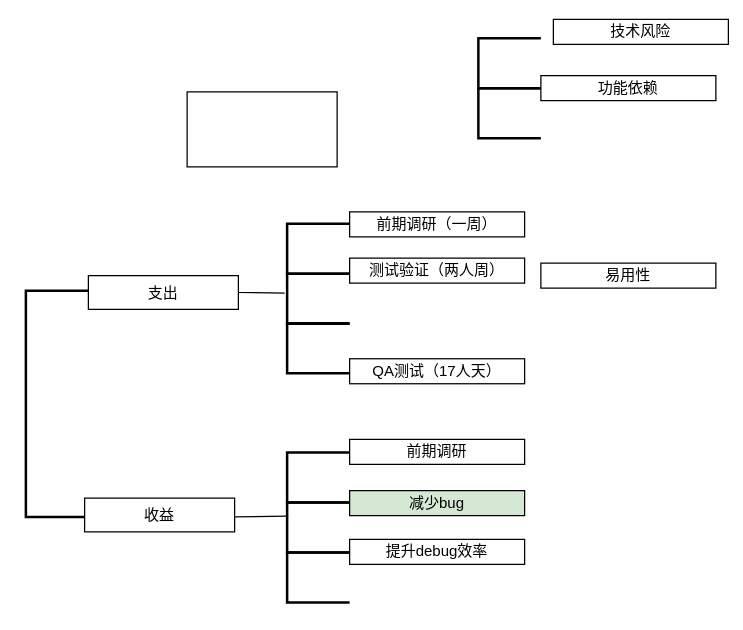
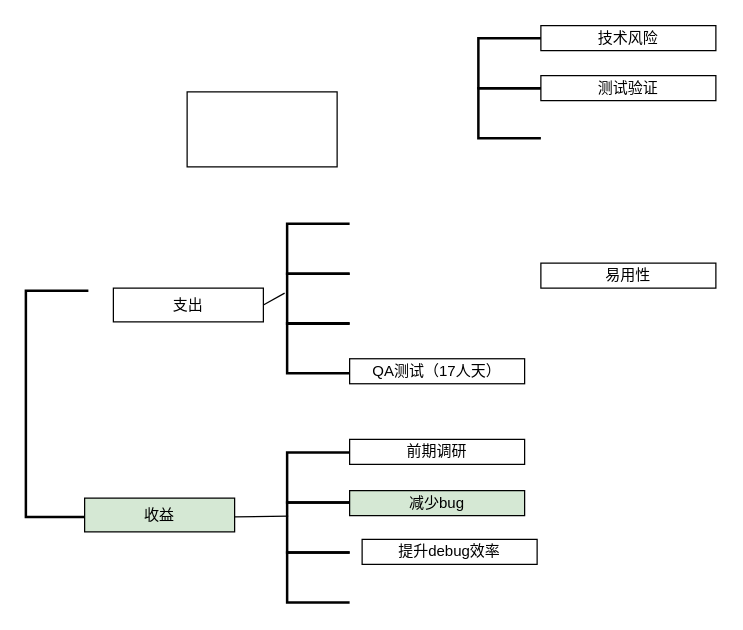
  <mxCell id="0" />
  <mxCell id="1" parent="0" />
- <mxCell id="2" value="技术风险" style="rounded=0;whiteSpace=wrap;html=1;" vertex="1" parent="1"><mxGeometry x="442" y="15" width="140" height="20" as="geometry" /></mxCell>
- <mxCell id="3" value="功能依赖" style="rounded=0;whiteSpace=wrap;html=1;" vertex="1" parent="1"><mxGeometry x="432" y="60" width="140" height="20" as="geometry" /></mxCell>
+ <mxCell id="2" value="技术风险" style="rounded=0;whiteSpace=wrap;html=1;" vertex="1" parent="1"><mxGeometry x="432" y="20" width="140" height="20" as="geometry" /></mxCell>
+ <mxCell id="3" value="测试验证" style="rounded=0;whiteSpace=wrap;html=1;" vertex="1" parent="1"><mxGeometry x="432" y="60" width="140" height="20" as="geometry" /></mxCell>
  <mxCell id="4" value="易用性" style="rounded=0;whiteSpace=wrap;html=1;" vertex="1" parent="1"><mxGeometry x="432" y="210" width="140" height="20" as="geometry" /></mxCell>
  <mxCell id="5" value="" style="strokeWidth=2;html=1;shape=mxgraph.flowchart.annotation_1;align=left;pointerEvents=1;" vertex="1" parent="1"><mxGeometry x="382" y="30" width="50" height="40" as="geometry" /></mxCell>
  <mxCell id="6" value="" style="strokeWidth=2;html=1;shape=mxgraph.flowchart.annotation_1;align=left;pointerEvents=1;" vertex="1" parent="1"><mxGeometry x="382" y="70" width="50" height="40" as="geometry" /></mxCell>
  <mxCell id="7" value="" style="strokeWidth=2;html=1;shape=mxgraph.flowchart.annotation_1;align=left;pointerEvents=1;" vertex="1" parent="1"><mxGeometry x="20" y="232" width="50" height="181" as="geometry" /></mxCell>
- <mxCell id="8" value="支出" style="rounded=0;whiteSpace=wrap;html=1;" vertex="1" parent="1"><mxGeometry x="70" y="220" width="120" height="27" as="geometry" /></mxCell>
- <mxCell id="9" value="收益" style="rounded=0;whiteSpace=wrap;html=1;" vertex="1" parent="1"><mxGeometry x="67" y="398" width="120" height="27" as="geometry" /></mxCell>
+ <mxCell id="8" value="支出" style="rounded=0;whiteSpace=wrap;html=1;" vertex="1" parent="1"><mxGeometry x="90" y="230" width="120" height="27" as="geometry" /></mxCell>
+ <mxCell id="9" value="收益" style="rounded=0;whiteSpace=wrap;html=1;fillColor=#d5e8d4;" vertex="1" parent="1"><mxGeometry x="67" y="398" width="120" height="27" as="geometry" /></mxCell>
  <mxCell id="10" value="" style="strokeWidth=2;html=1;shape=mxgraph.flowchart.annotation_1;align=left;pointerEvents=1;" vertex="1" parent="1"><mxGeometry x="229" y="178.5" width="50" height="40" as="geometry" /></mxCell>
  <mxCell id="11" value="" style="endArrow=none;html=1;exitX=1;exitY=0.5;exitDx=0;exitDy=0;" edge="1" parent="1" source="8"><mxGeometry width="50" height="50" relative="1" as="geometry"><mxPoint x="124" y="114" as="sourcePoint" /><mxPoint x="227" y="234" as="targetPoint" /></mxGeometry></mxCell>
  <mxCell id="12" value="" style="rounded=0;whiteSpace=wrap;html=1;" vertex="1" parent="1"><mxGeometry x="149" y="73" width="120" height="60" as="geometry" /></mxCell>
- <mxCell id="13" value="前期调研（一周）" style="rounded=0;whiteSpace=wrap;html=1;" vertex="1" parent="1"><mxGeometry x="279" y="169" width="140" height="20" as="geometry" /></mxCell>
- <mxCell id="14" value="测试验证（两人周）" style="rounded=0;whiteSpace=wrap;html=1;" vertex="1" parent="1"><mxGeometry x="279" y="206" width="140" height="20" as="geometry" /></mxCell>
  <mxCell id="15" value="" style="strokeWidth=2;html=1;shape=mxgraph.flowchart.annotation_1;align=left;pointerEvents=1;" vertex="1" parent="1"><mxGeometry x="229" y="218.5" width="50" height="40" as="geometry" /></mxCell>
  <mxCell id="16" value="" style="strokeWidth=2;html=1;shape=mxgraph.flowchart.annotation_1;align=left;pointerEvents=1;" vertex="1" parent="1"><mxGeometry x="229" y="258" width="50" height="40" as="geometry" /></mxCell>
  <mxCell id="17" value="QA测试（17人天）" style="rounded=0;whiteSpace=wrap;html=1;" vertex="1" parent="1"><mxGeometry x="279" y="286.5" width="140" height="20" as="geometry" /></mxCell>
  <mxCell id="18" value="" style="endArrow=none;html=1;exitX=1;exitY=0.5;exitDx=0;exitDy=0;entryX=0.017;entryY=0.271;entryDx=0;entryDy=0;entryPerimeter=0;" edge="1" parent="1" target="22"><mxGeometry width="50" height="50" relative="1" as="geometry"><mxPoint x="187" y="413" as="sourcePoint" /><mxPoint x="224" y="413.5" as="targetPoint" /></mxGeometry></mxCell>
  <mxCell id="19" value="" style="strokeWidth=2;html=1;shape=mxgraph.flowchart.annotation_1;align=left;pointerEvents=1;" vertex="1" parent="1"><mxGeometry x="229" y="361.5" width="50" height="40" as="geometry" /></mxCell>
  <mxCell id="20" value="前期调研" style="rounded=0;whiteSpace=wrap;html=1;" vertex="1" parent="1"><mxGeometry x="279" y="351" width="140" height="20" as="geometry" /></mxCell>
  <mxCell id="21" value="减少bug" style="rounded=0;whiteSpace=wrap;html=1;fillColor=#d5e8d4;" vertex="1" parent="1"><mxGeometry x="279" y="392" width="140" height="20" as="geometry" /></mxCell>
  <mxCell id="22" value="" style="strokeWidth=2;html=1;shape=mxgraph.flowchart.annotation_1;align=left;pointerEvents=1;" vertex="1" parent="1"><mxGeometry x="229" y="401.5" width="50" height="40" as="geometry" /></mxCell>
- <mxCell id="23" value="提升debug效率" style="rounded=0;whiteSpace=wrap;html=1;" vertex="1" parent="1"><mxGeometry x="279" y="431" width="140" height="20" as="geometry" /></mxCell>
+ <mxCell id="23" value="提升debug效率" style="rounded=0;whiteSpace=wrap;html=1;" vertex="1" parent="1"><mxGeometry x="289" y="431" width="140" height="20" as="geometry" /></mxCell>
  <mxCell id="24" value="" style="strokeWidth=2;html=1;shape=mxgraph.flowchart.annotation_1;align=left;pointerEvents=1;" vertex="1" parent="1"><mxGeometry x="229" y="441.5" width="50" height="40" as="geometry" /></mxCell>
